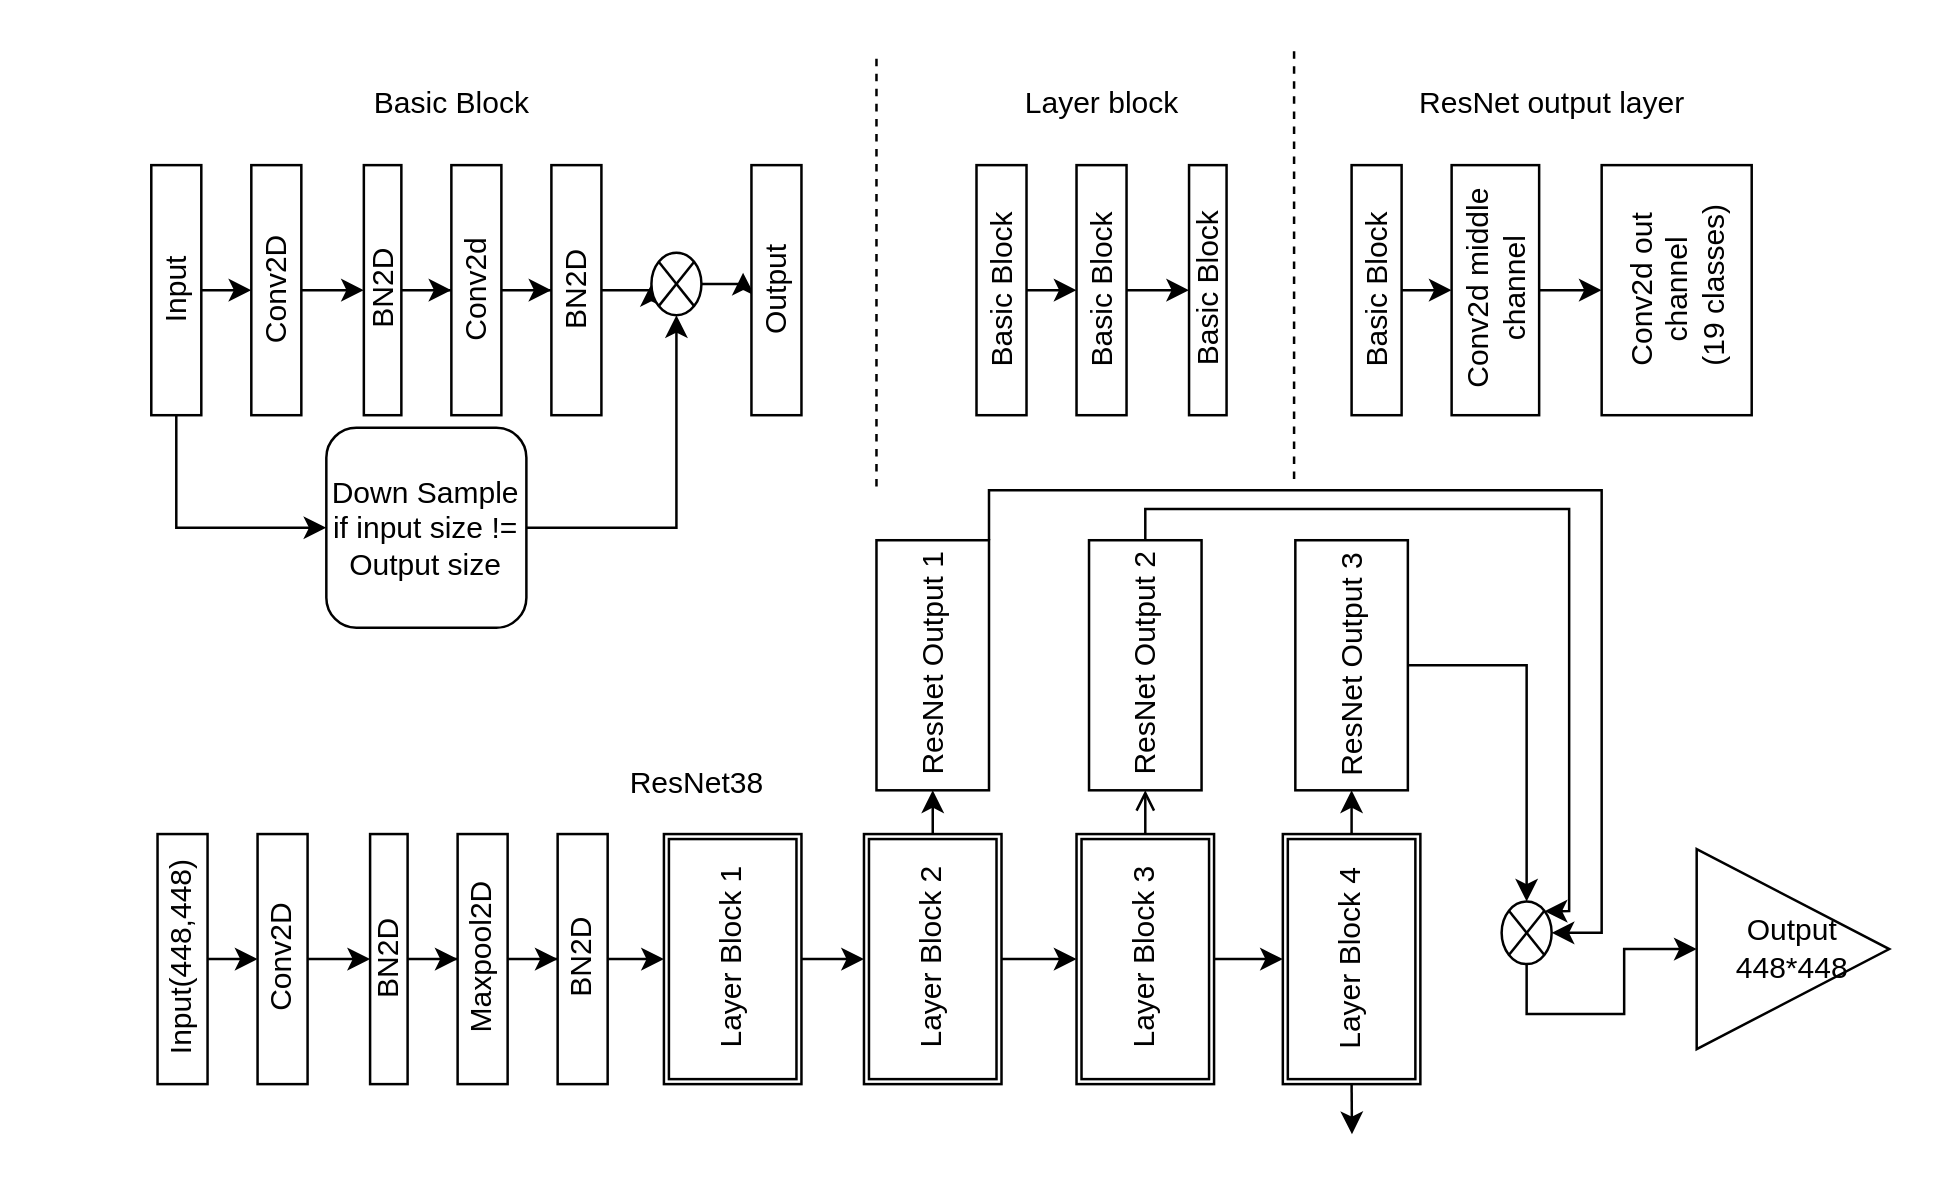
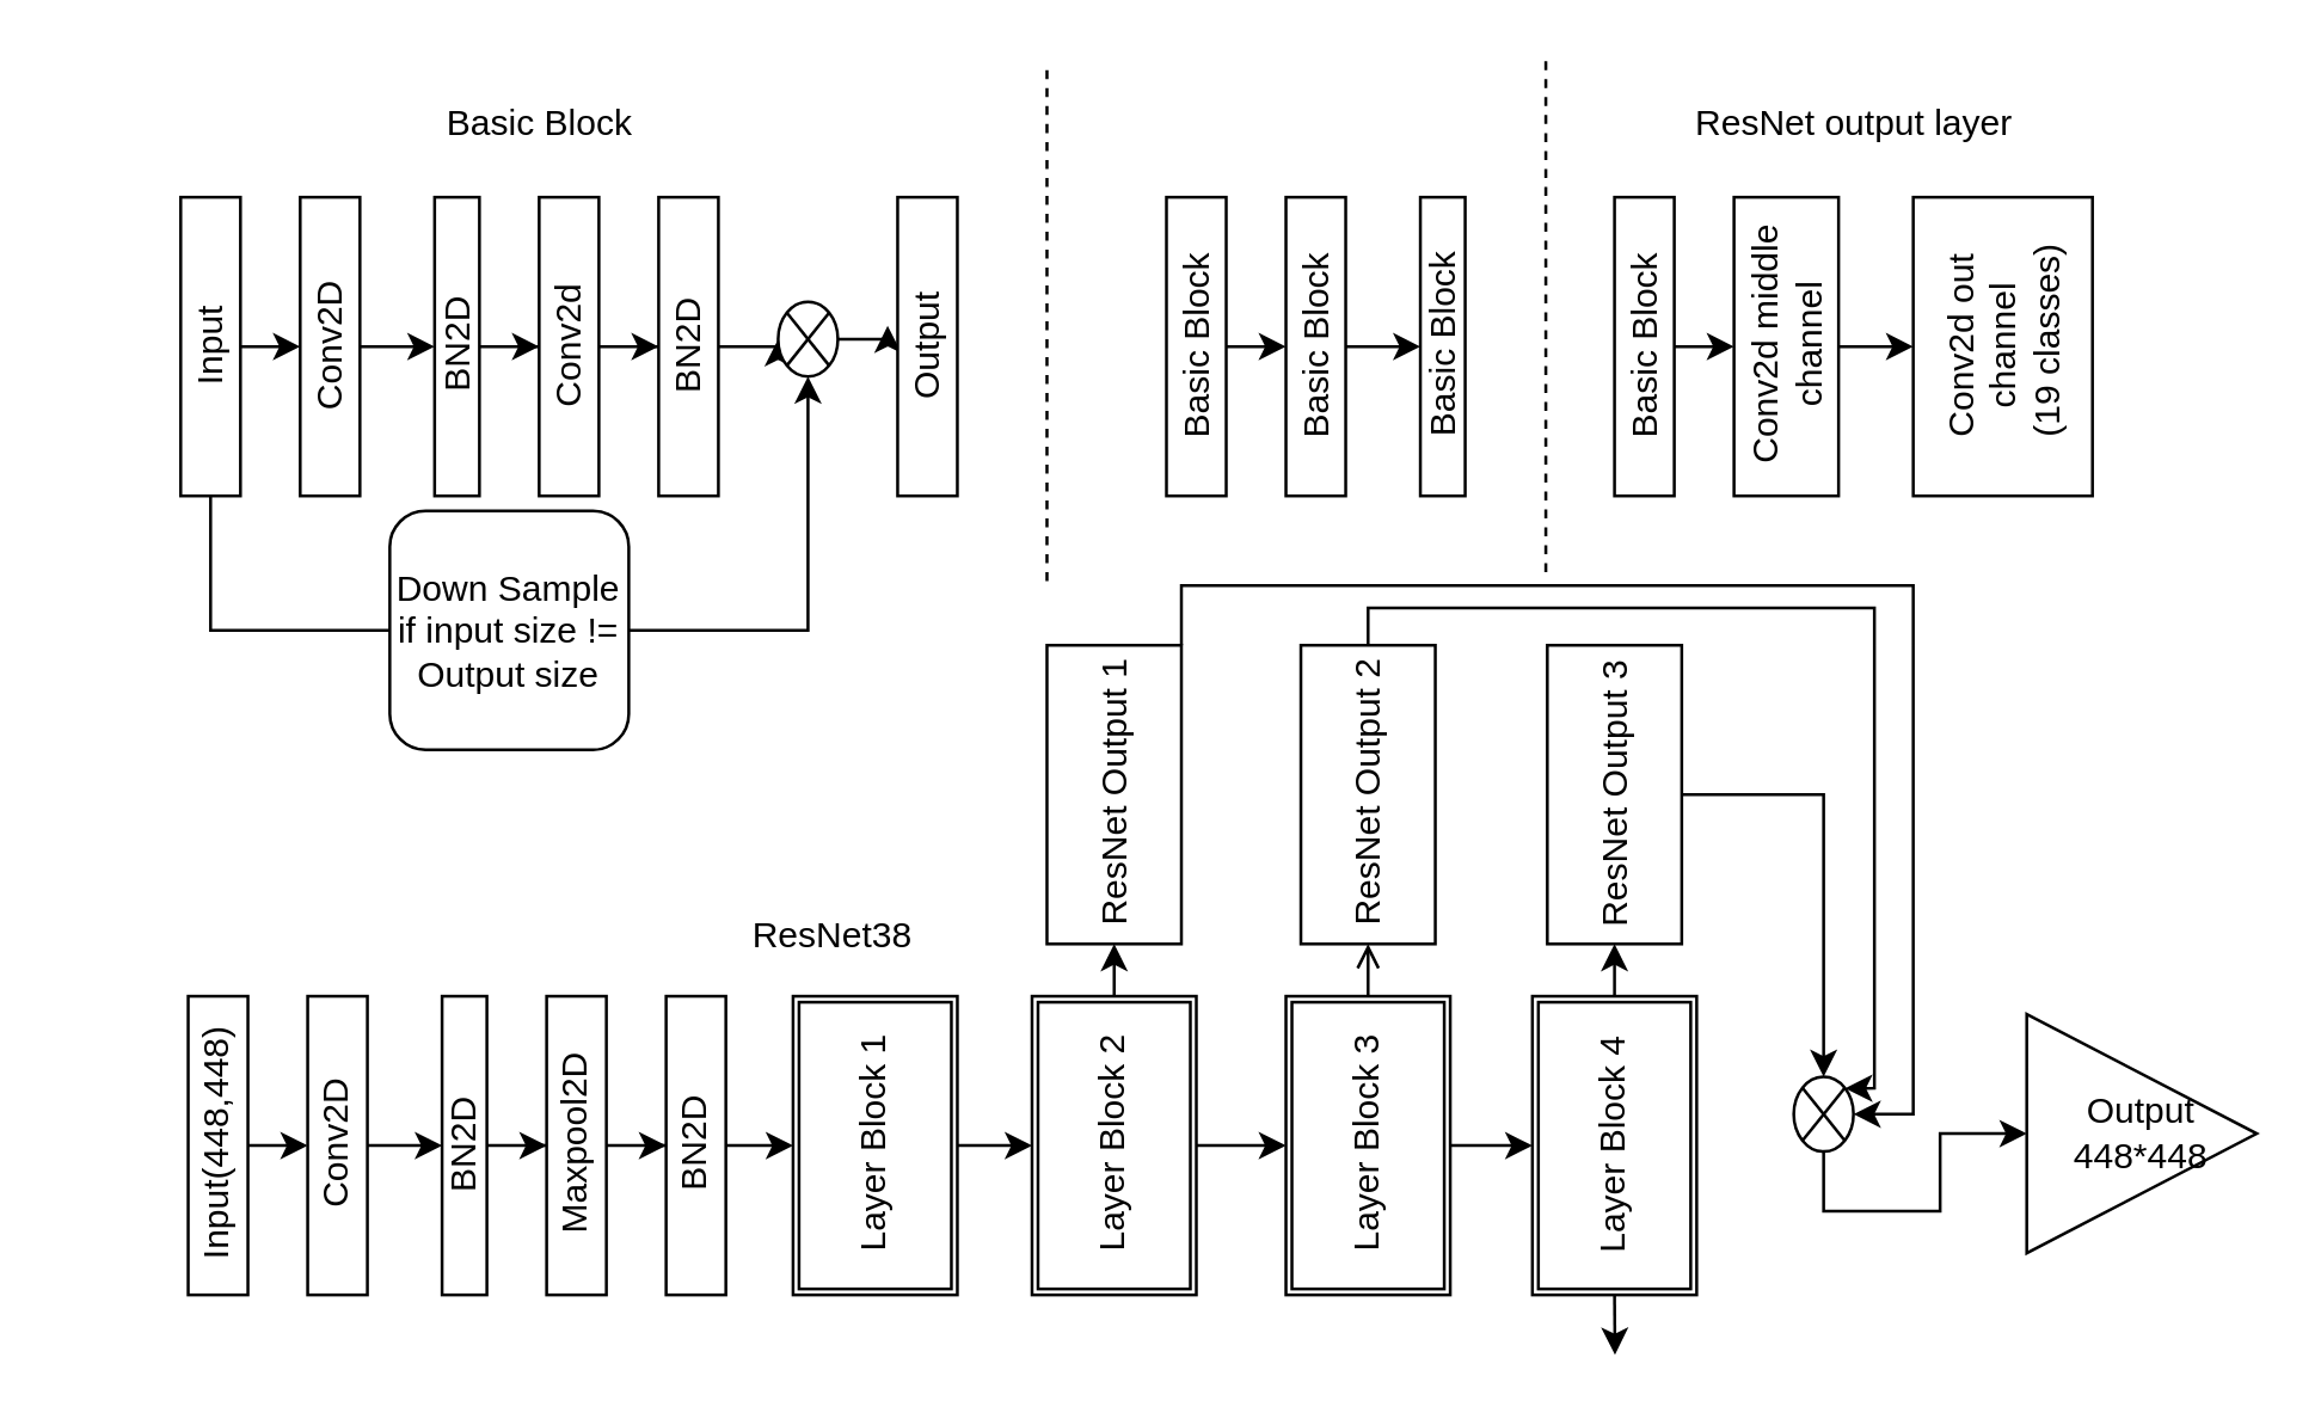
  <mxCell id="0" />
  <mxCell id="1" parent="0" />
  <mxCell id="2" value="" style="edgeStyle=orthogonalEdgeStyle;rounded=0;orthogonalLoop=1;jettySize=auto;html=1;" parent="1" source="3" target="8" edge="1"><mxGeometry relative="1" as="geometry" /></mxCell>
  <mxCell id="3" value="Conv2D" style="rounded=0;whiteSpace=wrap;html=1;rotation=-90;" parent="1" vertex="1"><mxGeometry x="60" y="105.5" width="100" height="20" as="geometry" /></mxCell>
  <mxCell id="4" style="edgeStyle=orthogonalEdgeStyle;rounded=0;orthogonalLoop=1;jettySize=auto;html=1;exitX=0.5;exitY=1;exitDx=0;exitDy=0;entryX=0.5;entryY=0;entryDx=0;entryDy=0;" parent="1" source="6" target="3" edge="1"><mxGeometry relative="1" as="geometry" /></mxCell>
- <mxCell id="5" style="edgeStyle=orthogonalEdgeStyle;rounded=0;orthogonalLoop=1;jettySize=auto;html=1;exitX=0;exitY=0.5;exitDx=0;exitDy=0;entryX=0;entryY=0.5;entryDx=0;entryDy=0;" parent="1" source="6" target="35" edge="1"><mxGeometry relative="1" as="geometry" /></mxCell>
+ <mxCell id="5" style="edgeStyle=orthogonalEdgeStyle;rounded=0;orthogonalLoop=1;jettySize=auto;html=1;exitX=0;exitY=0.5;exitDx=0;exitDy=0;entryX=0;entryY=0.5;entryDx=0;entryDy=0;endArrow=none;" parent="1" source="6" target="35" edge="1"><mxGeometry relative="1" as="geometry" /></mxCell>
  <mxCell id="6" value="Input" style="rounded=0;whiteSpace=wrap;html=1;rotation=-90;" parent="1" vertex="1"><mxGeometry y="105.5" width="100" height="20" as="geometry" x="20" /></mxCell>
  <mxCell id="7" value="" style="edgeStyle=orthogonalEdgeStyle;rounded=0;orthogonalLoop=1;jettySize=auto;html=1;" parent="1" source="8" target="10" edge="1"><mxGeometry relative="1" as="geometry" /></mxCell>
  <mxCell id="8" value="BN2D" style="rounded=0;whiteSpace=wrap;html=1;rotation=-90;" parent="1" vertex="1"><mxGeometry x="102.5" y="108" width="100" height="15" as="geometry" /></mxCell>
  <mxCell id="9" value="" style="edgeStyle=orthogonalEdgeStyle;rounded=0;orthogonalLoop=1;jettySize=auto;html=1;" parent="1" source="10" target="12" edge="1"><mxGeometry relative="1" as="geometry" /></mxCell>
  <mxCell id="10" value="Conv2d" style="rounded=0;whiteSpace=wrap;html=1;rotation=-90;" parent="1" vertex="1"><mxGeometry x="140" y="105.5" width="100" height="20" as="geometry" /></mxCell>
  <mxCell id="11" style="edgeStyle=orthogonalEdgeStyle;rounded=0;orthogonalLoop=1;jettySize=auto;html=1;exitX=0.5;exitY=1;exitDx=0;exitDy=0;entryX=0;entryY=0.5;entryDx=0;entryDy=0;" parent="1" source="12" target="14" edge="1"><mxGeometry relative="1" as="geometry" /></mxCell>
  <mxCell id="12" value="BN2D" style="rounded=0;whiteSpace=wrap;html=1;rotation=-90;" parent="1" vertex="1"><mxGeometry x="180" y="105.5" width="100" height="20" as="geometry" /></mxCell>
  <mxCell id="13" style="edgeStyle=orthogonalEdgeStyle;rounded=0;orthogonalLoop=1;jettySize=auto;html=1;exitX=1;exitY=0.5;exitDx=0;exitDy=0;entryX=0.57;entryY=-0.167;entryDx=0;entryDy=0;entryPerimeter=0;" parent="1" source="14" target="15" edge="1"><mxGeometry relative="1" as="geometry" /></mxCell>
  <mxCell id="14" value="" style="shape=sumEllipse;perimeter=ellipsePerimeter;whiteSpace=wrap;html=1;backgroundOutline=1;" parent="1" vertex="1"><mxGeometry x="260" y="100.5" width="20" height="25" as="geometry" /></mxCell>
  <mxCell id="15" value="Output" style="rounded=0;whiteSpace=wrap;html=1;rotation=-90;" parent="1" vertex="1"><mxGeometry x="260" y="105.5" width="100" height="20" as="geometry" /></mxCell>
  <mxCell id="16" value="Basic Block" style="text;html=1;align=center;verticalAlign=middle;resizable=0;points=[];autosize=1;" parent="1" vertex="1"><mxGeometry x="140" y="30.5" width="80" height="20" as="geometry" /></mxCell>
  <mxCell id="17" value="" style="edgeStyle=orthogonalEdgeStyle;rounded=0;orthogonalLoop=1;jettySize=auto;html=1;" parent="1" source="18" target="21" edge="1"><mxGeometry relative="1" as="geometry" /></mxCell>
  <mxCell id="18" value="Basic Block" style="rounded=0;whiteSpace=wrap;html=1;rotation=-90;" parent="1" vertex="1"><mxGeometry x="390" y="105.5" width="100" height="20" as="geometry" /></mxCell>
  <mxCell id="19" style="edgeStyle=orthogonalEdgeStyle;rounded=0;orthogonalLoop=1;jettySize=auto;html=1;exitX=0.5;exitY=1;exitDx=0;exitDy=0;entryX=0.5;entryY=0;entryDx=0;entryDy=0;" parent="1" source="20" target="18" edge="1"><mxGeometry relative="1" as="geometry" /></mxCell>
  <mxCell id="20" value="Basic Block" style="rounded=0;whiteSpace=wrap;html=1;rotation=-90;" parent="1" vertex="1"><mxGeometry x="350" y="105.5" width="100" height="20" as="geometry" /></mxCell>
  <mxCell id="21" value="Basic Block" style="rounded=0;whiteSpace=wrap;html=1;rotation=-90;" parent="1" vertex="1"><mxGeometry x="432.5" y="108" width="100" height="15" as="geometry" /></mxCell>
- <mxCell id="22" value="Layer block" style="text;html=1;align=center;verticalAlign=middle;resizable=0;points=[];autosize=1;" parent="1" vertex="1"><mxGeometry x="400" y="30.5" width="80" height="20" as="geometry" /></mxCell>
  <mxCell id="23" value="" style="edgeStyle=orthogonalEdgeStyle;rounded=0;orthogonalLoop=1;jettySize=auto;html=1;" parent="1" source="24" target="28" edge="1"><mxGeometry relative="1" as="geometry" /></mxCell>
  <mxCell id="24" value="Conv2D" style="rounded=0;whiteSpace=wrap;html=1;rotation=-90;" parent="1" vertex="1"><mxGeometry x="62.5" y="373" width="100" height="20" as="geometry" /></mxCell>
  <mxCell id="25" style="edgeStyle=orthogonalEdgeStyle;rounded=0;orthogonalLoop=1;jettySize=auto;html=1;exitX=0.5;exitY=1;exitDx=0;exitDy=0;entryX=0.5;entryY=0;entryDx=0;entryDy=0;" parent="1" source="26" target="24" edge="1"><mxGeometry relative="1" as="geometry" /></mxCell>
  <mxCell id="26" value="Input(448,448)" style="rounded=0;whiteSpace=wrap;html=1;rotation=-90;" parent="1" vertex="1"><mxGeometry x="22.5" y="373" width="100" height="20" as="geometry" /></mxCell>
  <mxCell id="27" value="" style="edgeStyle=orthogonalEdgeStyle;rounded=0;orthogonalLoop=1;jettySize=auto;html=1;" parent="1" source="28" target="30" edge="1"><mxGeometry relative="1" as="geometry" /></mxCell>
  <mxCell id="28" value="BN2D" style="rounded=0;whiteSpace=wrap;html=1;rotation=-90;" parent="1" vertex="1"><mxGeometry x="105" y="375.5" width="100" height="15" as="geometry" /></mxCell>
  <mxCell id="29" value="" style="edgeStyle=orthogonalEdgeStyle;rounded=0;orthogonalLoop=1;jettySize=auto;html=1;" parent="1" source="30" target="32" edge="1"><mxGeometry relative="1" as="geometry" /></mxCell>
  <mxCell id="30" value="Maxpool2D" style="rounded=0;whiteSpace=wrap;html=1;rotation=-90;" parent="1" vertex="1"><mxGeometry x="142.5" y="373" width="100" height="20" as="geometry" /></mxCell>
  <mxCell id="31" style="edgeStyle=orthogonalEdgeStyle;rounded=0;orthogonalLoop=1;jettySize=auto;html=1;exitX=0.5;exitY=1;exitDx=0;exitDy=0;" parent="1" source="32" target="37" edge="1"><mxGeometry relative="1" as="geometry" /></mxCell>
  <mxCell id="32" value="BN2D" style="rounded=0;whiteSpace=wrap;html=1;rotation=-90;" parent="1" vertex="1"><mxGeometry x="182.5" y="373" width="100" height="20" as="geometry" /></mxCell>
  <mxCell id="33" value="ResNet38" style="text;html=1;align=center;verticalAlign=middle;resizable=0;points=[];autosize=1;" parent="1" vertex="1"><mxGeometry x="242.5" y="303" width="70" height="20" as="geometry" /></mxCell>
  <mxCell id="34" style="edgeStyle=orthogonalEdgeStyle;rounded=0;orthogonalLoop=1;jettySize=auto;html=1;exitX=1;exitY=0.5;exitDx=0;exitDy=0;" parent="1" source="35" target="14" edge="1"><mxGeometry relative="1" as="geometry"><mxPoint x="270" y="130.5" as="targetPoint" /></mxGeometry></mxCell>
  <mxCell id="35" value="Down Sample if input size != Output size" style="whiteSpace=wrap;html=1;aspect=fixed;rounded=1;" parent="1" vertex="1"><mxGeometry x="130" y="170.5" width="80" height="80" as="geometry" /></mxCell>
  <mxCell id="36" value="" style="edgeStyle=orthogonalEdgeStyle;rounded=0;orthogonalLoop=1;jettySize=auto;html=1;" parent="1" source="37" target="40" edge="1"><mxGeometry relative="1" as="geometry" /></mxCell>
  <mxCell id="37" value="Layer Block 1" style="shape=ext;double=1;rounded=0;whiteSpace=wrap;html=1;rotation=-90;" parent="1" vertex="1"><mxGeometry x="242.5" y="355.5" width="100" height="55" as="geometry" /></mxCell>
  <mxCell id="38" value="" style="edgeStyle=orthogonalEdgeStyle;rounded=0;orthogonalLoop=1;jettySize=auto;html=1;" parent="1" source="40" target="43" edge="1"><mxGeometry relative="1" as="geometry" /></mxCell>
  <mxCell id="39" style="edgeStyle=orthogonalEdgeStyle;rounded=0;orthogonalLoop=1;jettySize=auto;html=1;exitX=1;exitY=0.5;exitDx=0;exitDy=0;entryX=0;entryY=0.5;entryDx=0;entryDy=0;" parent="1" source="40" target="48" edge="1"><mxGeometry relative="1" as="geometry" /></mxCell>
  <mxCell id="40" value="Layer Block 2" style="shape=ext;double=1;rounded=0;whiteSpace=wrap;html=1;rotation=-90;" parent="1" vertex="1"><mxGeometry x="322.5" y="355.5" width="100" height="55" as="geometry" /></mxCell>
  <mxCell id="41" value="" style="edgeStyle=orthogonalEdgeStyle;rounded=0;orthogonalLoop=1;jettySize=auto;html=1;" parent="1" source="43" target="46" edge="1"><mxGeometry relative="1" as="geometry" /></mxCell>
  <mxCell id="42" style="edgeStyle=orthogonalEdgeStyle;rounded=0;orthogonalLoop=1;jettySize=auto;html=1;exitX=1;exitY=0.5;exitDx=0;exitDy=0;entryX=0;entryY=0.5;entryDx=0;entryDy=0;endArrow=open;" parent="1" source="43" target="50" edge="1"><mxGeometry relative="1" as="geometry" /></mxCell>
  <mxCell id="43" value="Layer Block 3" style="shape=ext;double=1;rounded=0;whiteSpace=wrap;html=1;rotation=-90;" parent="1" vertex="1"><mxGeometry x="407.5" y="355.5" width="100" height="55" as="geometry" /></mxCell>
  <mxCell id="44" style="edgeStyle=orthogonalEdgeStyle;rounded=0;orthogonalLoop=1;jettySize=auto;html=1;exitX=0;exitY=0.5;exitDx=0;exitDy=0;" parent="1" source="46" edge="1"><mxGeometry relative="1" as="geometry"><mxPoint x="540.143" y="453" as="targetPoint" /></mxGeometry></mxCell>
  <mxCell id="45" style="edgeStyle=orthogonalEdgeStyle;rounded=0;orthogonalLoop=1;jettySize=auto;html=1;exitX=1;exitY=0.5;exitDx=0;exitDy=0;entryX=0;entryY=0.5;entryDx=0;entryDy=0;" parent="1" source="46" target="52" edge="1"><mxGeometry relative="1" as="geometry" /></mxCell>
  <mxCell id="46" value="Layer Block 4" style="shape=ext;double=1;rounded=0;whiteSpace=wrap;html=1;rotation=-90;" parent="1" vertex="1"><mxGeometry x="490" y="355.5" width="100" height="55" as="geometry" /></mxCell>
  <mxCell id="47" style="edgeStyle=orthogonalEdgeStyle;rounded=0;orthogonalLoop=1;jettySize=auto;html=1;exitX=1;exitY=1;exitDx=0;exitDy=0;entryX=1;entryY=0.5;entryDx=0;entryDy=0;" parent="1" source="48" target="54" edge="1"><mxGeometry relative="1" as="geometry" /></mxCell>
  <mxCell id="48" value="ResNet Output 1" style="rounded=0;whiteSpace=wrap;html=1;rotation=-90;" parent="1" vertex="1"><mxGeometry x="322.5" y="243" width="100" height="45" as="geometry" /></mxCell>
  <mxCell id="49" style="edgeStyle=orthogonalEdgeStyle;rounded=0;orthogonalLoop=1;jettySize=auto;html=1;exitX=1;exitY=0.5;exitDx=0;exitDy=0;entryX=1;entryY=0;entryDx=0;entryDy=0;" parent="1" source="50" target="54" edge="1"><mxGeometry relative="1" as="geometry"><Array as="points"><mxPoint x="458" y="203" /><mxPoint x="627" y="203" /></Array></mxGeometry></mxCell>
  <mxCell id="50" value="ResNet Output 2" style="rounded=0;whiteSpace=wrap;html=1;rotation=-90;" parent="1" vertex="1"><mxGeometry x="407.5" y="243" width="100" height="45" as="geometry" /></mxCell>
  <mxCell id="51" style="edgeStyle=orthogonalEdgeStyle;rounded=0;orthogonalLoop=1;jettySize=auto;html=1;exitX=0.5;exitY=1;exitDx=0;exitDy=0;entryX=0.5;entryY=0;entryDx=0;entryDy=0;" parent="1" source="52" target="54" edge="1"><mxGeometry relative="1" as="geometry" /></mxCell>
  <mxCell id="52" value="ResNet Output 3" style="rounded=0;whiteSpace=wrap;html=1;rotation=-90;" parent="1" vertex="1"><mxGeometry x="490" y="243" width="100" height="45" as="geometry" /></mxCell>
  <mxCell id="53" style="edgeStyle=orthogonalEdgeStyle;rounded=0;orthogonalLoop=1;jettySize=auto;html=1;exitX=0.5;exitY=1;exitDx=0;exitDy=0;entryX=0;entryY=0.5;entryDx=0;entryDy=0;" edge="1" parent="1" source="54" target="61"><mxGeometry relative="1" as="geometry" /></mxCell>
  <mxCell id="54" value="" style="shape=sumEllipse;perimeter=ellipsePerimeter;whiteSpace=wrap;html=1;backgroundOutline=1;" parent="1" vertex="1"><mxGeometry x="600" y="360" width="20" height="25" as="geometry" /></mxCell>
  <mxCell id="55" value="" style="edgeStyle=orthogonalEdgeStyle;rounded=0;orthogonalLoop=1;jettySize=auto;html=1;" parent="1" source="56" target="59" edge="1"><mxGeometry relative="1" as="geometry" /></mxCell>
  <mxCell id="56" value="Conv2d middle channel" style="rounded=0;whiteSpace=wrap;html=1;rotation=-90;" parent="1" vertex="1"><mxGeometry x="547.5" y="98" width="100" height="35" as="geometry" /></mxCell>
  <mxCell id="57" style="edgeStyle=orthogonalEdgeStyle;rounded=0;orthogonalLoop=1;jettySize=auto;html=1;exitX=0.5;exitY=1;exitDx=0;exitDy=0;entryX=0.5;entryY=0;entryDx=0;entryDy=0;" parent="1" source="58" target="56" edge="1"><mxGeometry relative="1" as="geometry" /></mxCell>
  <mxCell id="58" value="Basic Block" style="rounded=0;whiteSpace=wrap;html=1;rotation=-90;" parent="1" vertex="1"><mxGeometry x="500" y="105.5" width="100" height="20" as="geometry" /></mxCell>
  <mxCell id="59" value="Conv2d out channel&lt;br&gt;&amp;nbsp;(19 classes)" style="rounded=0;whiteSpace=wrap;html=1;rotation=-90;" parent="1" vertex="1"><mxGeometry x="620" y="85.5" width="100" height="60" as="geometry" /></mxCell>
  <mxCell id="60" value="ResNet output layer" style="text;html=1;align=center;verticalAlign=middle;resizable=0;points=[];autosize=1;" parent="1" vertex="1"><mxGeometry x="560" y="30.5" width="120" height="20" as="geometry" /></mxCell>
  <mxCell id="61" value="Output&lt;br&gt;448*448" style="triangle;whiteSpace=wrap;html=1;" vertex="1" parent="1"><mxGeometry x="678" y="339" width="77" height="80" as="geometry" /></mxCell>
  <mxCell id="62" value="" style="endArrow=none;dashed=1;html=1;" edge="1" parent="1"><mxGeometry width="50" height="50" relative="1" as="geometry"><mxPoint x="350" y="194" as="sourcePoint" /><mxPoint x="350" y="23" as="targetPoint" /></mxGeometry></mxCell>
  <mxCell id="63" value="" style="endArrow=none;dashed=1;html=1;" edge="1" parent="1"><mxGeometry width="50" height="50" relative="1" as="geometry"><mxPoint x="517" y="191" as="sourcePoint" /><mxPoint x="517" y="20" as="targetPoint" /></mxGeometry></mxCell>
